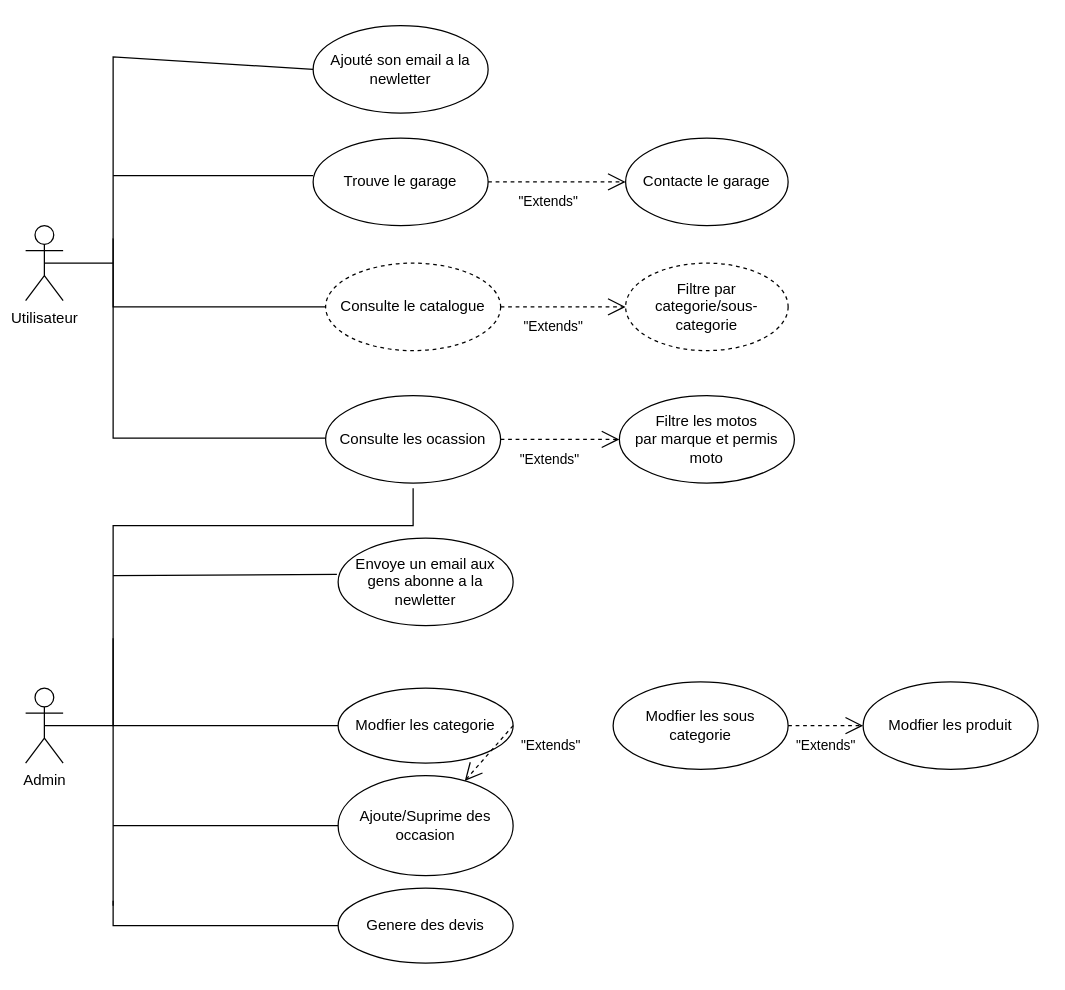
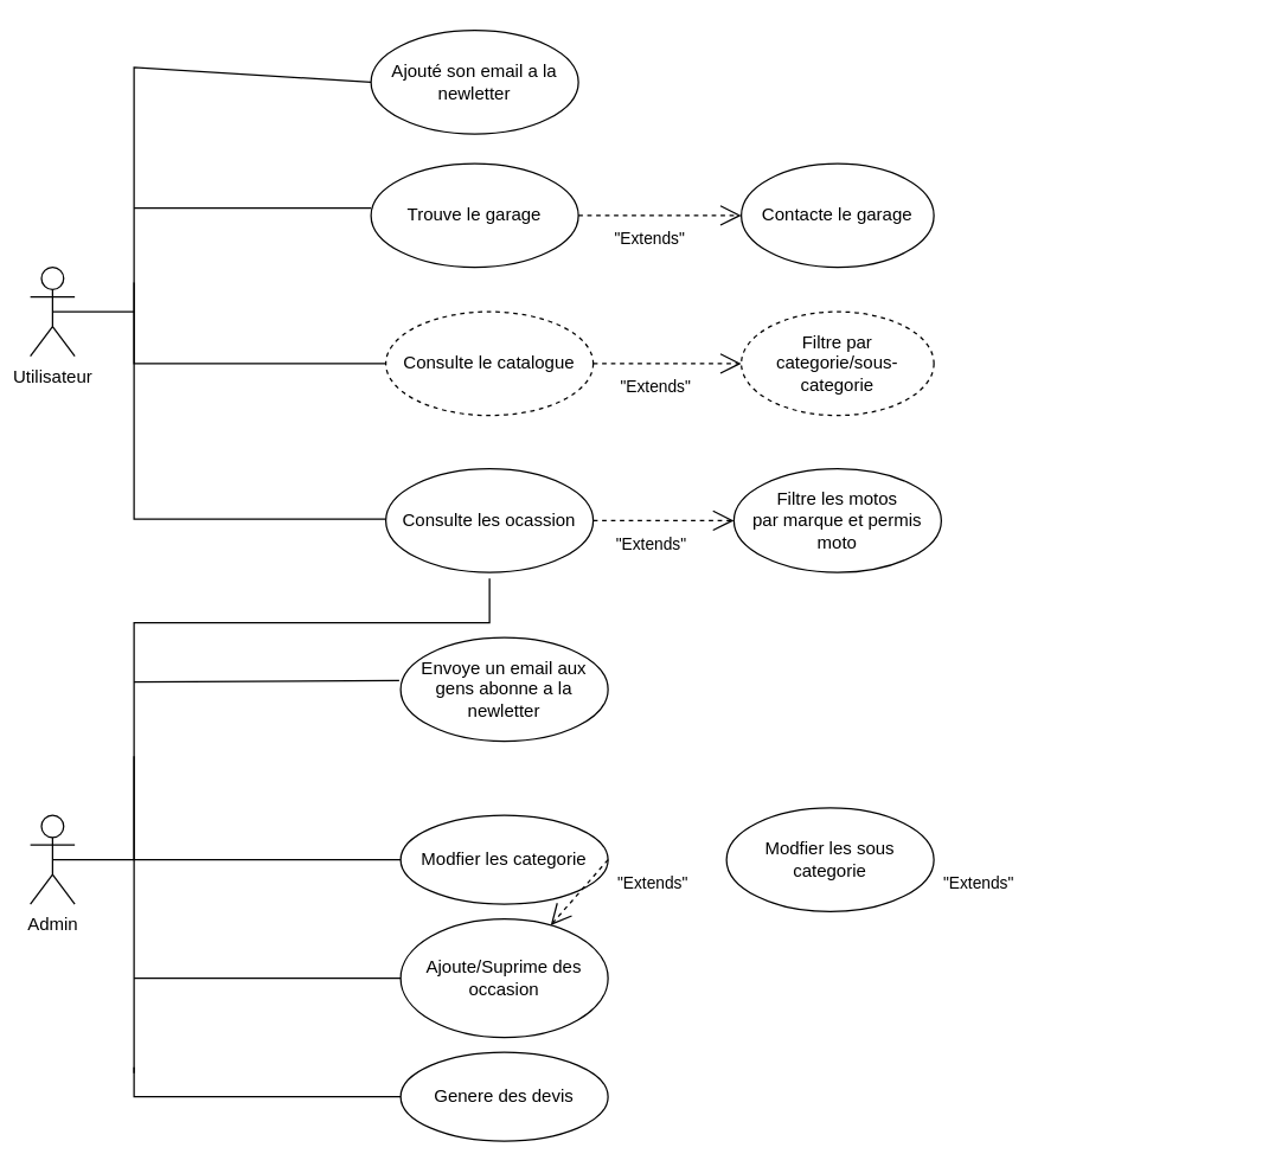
  <mxCell id="0" />
  <mxCell id="1" parent="0" />
  <mxCell id="2" style="edgeStyle=orthogonalEdgeStyle;rounded=0;orthogonalLoop=1;jettySize=auto;html=1;exitX=0.5;exitY=0.5;exitDx=0;exitDy=0;exitPerimeter=0;endArrow=none;endFill=0;" edge="1" parent="1" source="3"><mxGeometry relative="1" as="geometry"><mxPoint x="90" y="210" as="targetPoint" /></mxGeometry></mxCell>
  <mxCell id="3" value="Utilisateur&lt;div&gt;&lt;br&gt;&lt;/div&gt;" style="shape=umlActor;verticalLabelPosition=bottom;verticalAlign=top;html=1;" parent="1" vertex="1"><mxGeometry x="20" y="180" width="30" height="60" as="geometry" /></mxCell>
  <mxCell id="4" style="edgeStyle=orthogonalEdgeStyle;rounded=0;orthogonalLoop=1;jettySize=auto;html=1;exitX=0.5;exitY=0.5;exitDx=0;exitDy=0;exitPerimeter=0;endArrow=none;endFill=0;" edge="1" parent="1" source="5"><mxGeometry relative="1" as="geometry"><mxPoint x="90" y="580" as="targetPoint" /></mxGeometry></mxCell>
  <mxCell id="5" value="Admin&lt;div&gt;&lt;br&gt;&lt;/div&gt;" style="shape=umlActor;verticalLabelPosition=bottom;verticalAlign=top;html=1;" parent="1" vertex="1"><mxGeometry x="20" y="550" width="30" height="60" as="geometry" /></mxCell>
  <mxCell id="6" value="Ajouté son email a la newletter" style="ellipse;whiteSpace=wrap;html=1;" parent="1" vertex="1"><mxGeometry x="250" y="20" width="140" height="70" as="geometry" /></mxCell>
  <mxCell id="7" value="" style="endArrow=none;endFill=0;html=1;rounded=0;entryX=0;entryY=0.5;entryDx=0;entryDy=0;" parent="1" target="6" edge="1"><mxGeometry width="160" relative="1" as="geometry"><mxPoint x="90" y="190" as="sourcePoint" /><mxPoint x="250" y="100" as="targetPoint" /><Array as="points"><mxPoint x="90" y="45" /></Array></mxGeometry></mxCell>
  <mxCell id="8" value="Trouve le garage" style="ellipse;whiteSpace=wrap;html=1;" parent="1" vertex="1"><mxGeometry x="250" y="110" width="140" height="70" as="geometry" /></mxCell>
  <mxCell id="9" value="" style="endArrow=none;endFill=0;endSize=12;html=1;rounded=0;" parent="1" edge="1"><mxGeometry width="160" relative="1" as="geometry"><mxPoint x="90" y="140" as="sourcePoint" /><mxPoint x="250" y="140" as="targetPoint" /></mxGeometry></mxCell>
  <mxCell id="10" value="Consulte le catalogue" style="ellipse;whiteSpace=wrap;html=1;dashed=1;" parent="1" vertex="1"><mxGeometry x="260" y="210" width="140" height="70" as="geometry" /></mxCell>
  <mxCell id="11" value="" style="endArrow=none;endFill=0;endSize=12;html=1;rounded=0;entryX=0;entryY=0.5;entryDx=0;entryDy=0;" parent="1" target="10" edge="1"><mxGeometry width="160" relative="1" as="geometry"><mxPoint x="90" y="190" as="sourcePoint" /><mxPoint x="260" y="240" as="targetPoint" /><Array as="points"><mxPoint x="90" y="210" /><mxPoint x="90" y="245" /></Array></mxGeometry></mxCell>
  <mxCell id="12" value="Consulte les ocassion" style="ellipse;whiteSpace=wrap;html=1;" parent="1" vertex="1"><mxGeometry x="260" y="316" width="140" height="70" as="geometry" /></mxCell>
  <mxCell id="13" value="" style="endArrow=none;endFill=0;endSize=12;html=1;rounded=0;" parent="1" edge="1"><mxGeometry width="160" relative="1" as="geometry"><mxPoint x="90" y="190" as="sourcePoint" /><mxPoint x="260" y="350" as="targetPoint" /><Array as="points"><mxPoint x="90" y="350" /></Array></mxGeometry></mxCell>
  <mxCell id="14" value="Filtre les motos&lt;div&gt;par marque et permis&lt;/div&gt;&lt;div&gt;moto&lt;/div&gt;" style="ellipse;whiteSpace=wrap;html=1;" parent="1" vertex="1"><mxGeometry x="495" y="316" width="140" height="70" as="geometry" /></mxCell>
  <mxCell id="15" value="" style="endArrow=open;endFill=1;endSize=12;html=1;rounded=0;exitX=1;exitY=0.5;exitDx=0;exitDy=0;entryX=0;entryY=0.5;entryDx=0;entryDy=0;dashed=1;" parent="1" source="12" target="14" edge="1"><mxGeometry width="160" relative="1" as="geometry"><mxPoint x="115" y="220" as="sourcePoint" /><mxPoint x="249" y="425" as="targetPoint" /></mxGeometry></mxCell>
  <mxCell id="16" value="&quot;Extends&quot;" style="edgeLabel;html=1;align=center;verticalAlign=middle;resizable=0;points=[];" parent="15" vertex="1" connectable="0"><mxGeometry x="0.125" y="-2" relative="1" as="geometry"><mxPoint x="-15" y="13" as="offset" /></mxGeometry></mxCell>
  <mxCell id="17" value="" style="endArrow=open;endFill=1;endSize=12;html=1;rounded=0;exitX=1;exitY=0.5;exitDx=0;exitDy=0;dashed=1;entryX=0;entryY=0.5;entryDx=0;entryDy=0;" parent="1" source="10" edge="1" target="19"><mxGeometry width="160" relative="1" as="geometry"><mxPoint x="380" y="330" as="sourcePoint" /><mxPoint x="470" y="335" as="targetPoint" /></mxGeometry></mxCell>
  <mxCell id="18" value="&quot;Extends&quot;" style="edgeLabel;html=1;align=center;verticalAlign=middle;resizable=0;points=[];" parent="17" vertex="1" connectable="0"><mxGeometry x="0.125" y="-2" relative="1" as="geometry"><mxPoint x="-15" y="13" as="offset" /></mxGeometry></mxCell>
  <mxCell id="19" value="Filtre par categorie/sous-categorie" style="ellipse;whiteSpace=wrap;html=1;dashed=1;" parent="1" vertex="1"><mxGeometry x="500" y="210" width="130" height="70" as="geometry" /></mxCell>
  <mxCell id="20" value="Contacte le garage" style="ellipse;whiteSpace=wrap;html=1;" parent="1" vertex="1"><mxGeometry x="500" y="110" width="130" height="70" as="geometry" /></mxCell>
  <mxCell id="21" value="" style="endArrow=open;endFill=1;endSize=12;html=1;rounded=0;exitX=1;exitY=0.5;exitDx=0;exitDy=0;dashed=1;" parent="1" edge="1" source="8"><mxGeometry width="160" relative="1" as="geometry"><mxPoint x="380" y="244.5" as="sourcePoint" /><mxPoint x="500" y="145" as="targetPoint" /></mxGeometry></mxCell>
  <mxCell id="22" value="&quot;Extends&quot;" style="edgeLabel;html=1;align=center;verticalAlign=middle;resizable=0;points=[];" parent="21" vertex="1" connectable="0"><mxGeometry x="0.125" y="-2" relative="1" as="geometry"><mxPoint x="-15" y="13" as="offset" /></mxGeometry></mxCell>
  <mxCell id="23" value="Modfier les categorie" style="ellipse;whiteSpace=wrap;html=1;" parent="1" vertex="1"><mxGeometry x="270" y="550" width="140" height="60" as="geometry" /></mxCell>
  <mxCell id="24" value="" style="endArrow=none;endFill=0;endSize=12;html=1;rounded=0;" parent="1" edge="1"><mxGeometry width="160" relative="1" as="geometry"><mxPoint x="90" y="724" as="sourcePoint" /><mxPoint x="330" y="390" as="targetPoint" /><Array as="points"><mxPoint x="90" y="420" /><mxPoint x="330" y="420" /></Array></mxGeometry></mxCell>
  <mxCell id="25" value="Modfier les sous categorie" style="ellipse;whiteSpace=wrap;html=1;" parent="1" vertex="1"><mxGeometry x="490" y="545" width="140" height="70" as="geometry" /></mxCell>
- <mxCell id="26" value="Modfier les produit" style="ellipse;whiteSpace=wrap;html=1;" parent="1" vertex="1"><mxGeometry x="690" y="545" width="140" height="70" as="geometry" /></mxCell>
  <mxCell id="27" value="" style="endArrow=none;endFill=0;endSize=12;html=1;rounded=0;entryX=0;entryY=0.5;entryDx=0;entryDy=0;" parent="1" target="23" edge="1"><mxGeometry width="160" relative="1" as="geometry"><mxPoint x="90" y="580" as="sourcePoint" /><mxPoint x="263" y="455" as="targetPoint" /><Array as="points"><mxPoint x="90" y="510" /><mxPoint x="90" y="580" /></Array></mxGeometry></mxCell>
  <mxCell id="28" value="" style="endArrow=open;endFill=1;endSize=12;html=1;rounded=0;dashed=1;exitX=1;exitY=0.5;exitDx=0;exitDy=0;" parent="1" target="32" edge="1" source="23"><mxGeometry width="160" relative="1" as="geometry"><mxPoint x="435" y="579.5" as="sourcePoint" /><mxPoint x="480" y="580" as="targetPoint" /></mxGeometry></mxCell>
- <mxCell id="29" value="" style="endArrow=open;endFill=1;endSize=12;html=1;rounded=0;entryX=0;entryY=0.5;entryDx=0;entryDy=0;dashed=1;exitX=1;exitY=0.5;exitDx=0;exitDy=0;" parent="1" target="26" edge="1" source="25"><mxGeometry width="160" relative="1" as="geometry"><mxPoint x="540" y="695" as="sourcePoint" /><mxPoint x="410" y="705" as="targetPoint" /><Array as="points" /></mxGeometry></mxCell>
  <mxCell id="30" value="&quot;Extends&quot;" style="edgeLabel;html=1;align=center;verticalAlign=middle;resizable=0;points=[];" parent="1" vertex="1" connectable="0"><mxGeometry x="490" y="386" as="geometry"><mxPoint x="-51" y="209" as="offset" /></mxGeometry></mxCell>
  <mxCell id="31" value="&quot;Extends&quot;" style="edgeLabel;html=1;align=center;verticalAlign=middle;resizable=0;points=[];" parent="1" vertex="1" connectable="0"><mxGeometry x="710" y="386" as="geometry"><mxPoint x="-51" y="209" as="offset" /></mxGeometry></mxCell>
  <mxCell id="32" value="Ajoute/Suprime des occasion" style="ellipse;whiteSpace=wrap;html=1;" parent="1" vertex="1"><mxGeometry x="270" y="620" width="140" height="80" as="geometry" /></mxCell>
  <mxCell id="33" value="" style="endArrow=none;endFill=0;endSize=12;html=1;rounded=0;entryX=0;entryY=0.5;entryDx=0;entryDy=0;" parent="1" target="32" edge="1"><mxGeometry width="160" relative="1" as="geometry"><mxPoint x="90" y="660" as="sourcePoint" /><mxPoint x="240" y="670" as="targetPoint" /></mxGeometry></mxCell>
  <mxCell id="34" value="Envoye un email aux gens abonne a la newletter" style="ellipse;whiteSpace=wrap;html=1;" parent="1" vertex="1"><mxGeometry x="270" y="430" width="140" height="70" as="geometry" /></mxCell>
  <mxCell id="35" value="" style="endArrow=none;endFill=0;endSize=12;html=1;rounded=0;entryX=-0.007;entryY=0.414;entryDx=0;entryDy=0;entryPerimeter=0;" parent="1" target="34" edge="1"><mxGeometry width="160" relative="1" as="geometry"><mxPoint x="90" y="460" as="sourcePoint" /><mxPoint x="215" y="792" as="targetPoint" /></mxGeometry></mxCell>
  <mxCell id="36" value="Genere des devis" style="ellipse;whiteSpace=wrap;html=1;" parent="1" vertex="1"><mxGeometry x="270" y="710" width="140" height="60" as="geometry" /></mxCell>
  <mxCell id="37" value="" style="endArrow=none;endFill=0;endSize=12;html=1;rounded=0;entryX=0;entryY=0.5;entryDx=0;entryDy=0;" parent="1" target="36" edge="1"><mxGeometry width="160" relative="1" as="geometry"><mxPoint x="90" y="720" as="sourcePoint" /><mxPoint x="190" y="970" as="targetPoint" /><Array as="points"><mxPoint x="90" y="740" /></Array></mxGeometry></mxCell>
